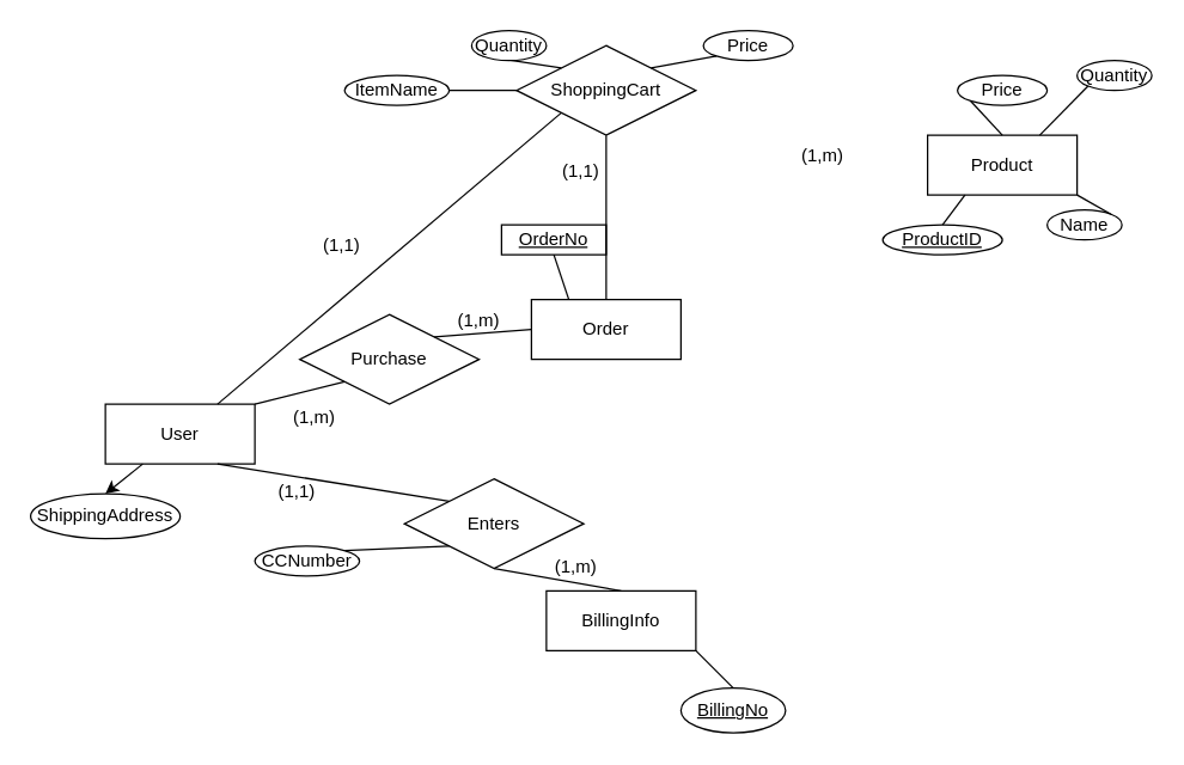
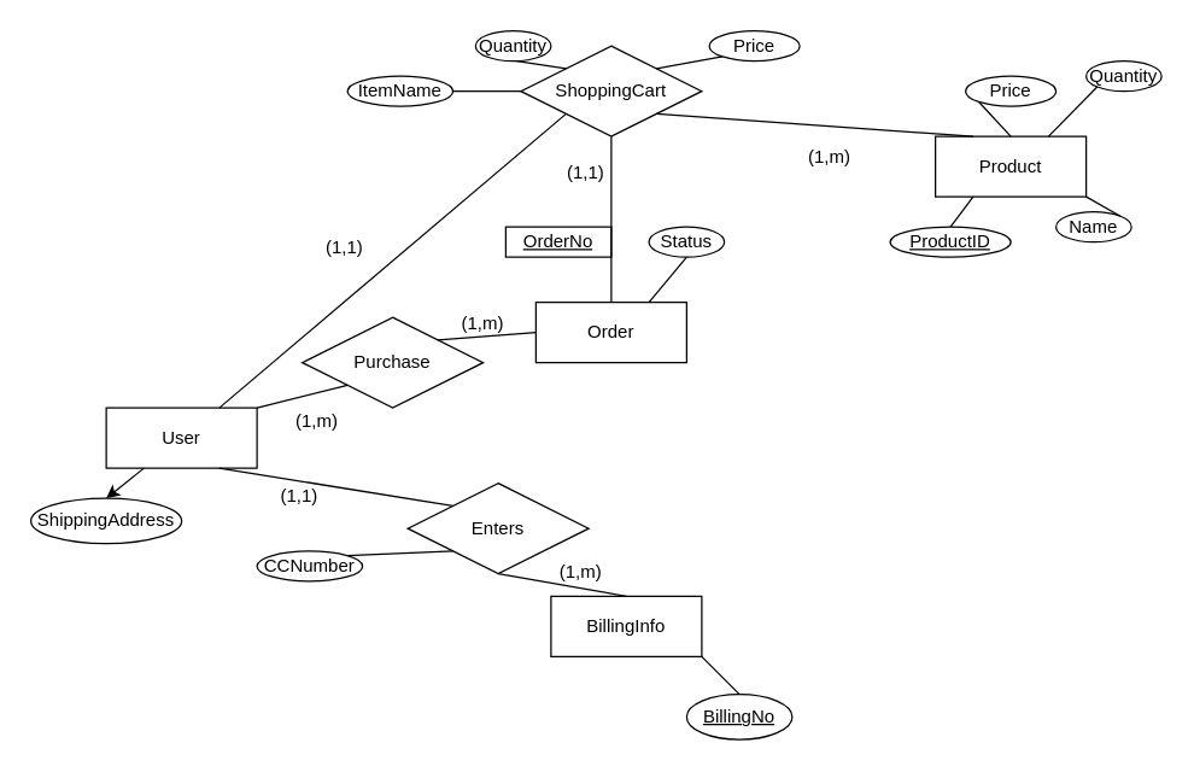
  <mxCell id="0" />
  <mxCell id="1" parent="0" />
  <mxCell id="2" value="Order" style="whiteSpace=wrap;html=1;align=center;" parent="1" vertex="1"><mxGeometry x="355" y="200" width="100" height="40" as="geometry" /></mxCell>
+ <mxCell id="3" value="" style="endArrow=none;html=1;rounded=0;entryX=0.75;entryY=0;entryDx=0;entryDy=0;exitX=0.5;exitY=1;exitDx=0;exitDy=0;" parent="1" source="4" target="2" edge="1"><mxGeometry relative="1" as="geometry"><mxPoint x="400" y="160" as="sourcePoint" /><mxPoint x="320" y="210" as="targetPoint" /></mxGeometry></mxCell>
+ <mxCell id="4" value="Status" style="ellipse;whiteSpace=wrap;html=1;align=center;" parent="1" vertex="1"><mxGeometry x="430" y="150" width="50" height="20" as="geometry" /></mxCell>
  <mxCell id="5" value="Purchase" style="shape=rhombus;perimeter=rhombusPerimeter;whiteSpace=wrap;html=1;align=center;" parent="1" vertex="1"><mxGeometry x="200" y="210" width="120" height="60" as="geometry" /></mxCell>
  <mxCell id="6" value="" style="endArrow=none;html=1;rounded=0;exitX=1;exitY=0;exitDx=0;exitDy=0;entryX=0;entryY=0.5;entryDx=0;entryDy=0;" parent="1" source="5" target="2" edge="1"><mxGeometry relative="1" as="geometry"><mxPoint x="270" y="260" as="sourcePoint" /><mxPoint x="430" y="260" as="targetPoint" /></mxGeometry></mxCell>
  <mxCell id="7" value="&lt;div&gt;User&lt;/div&gt;" style="whiteSpace=wrap;html=1;align=center;" parent="1" vertex="1"><mxGeometry x="70" y="270" width="100" height="40" as="geometry" /></mxCell>
  <mxCell id="8" value="" style="endArrow=none;html=1;rounded=0;entryX=0;entryY=1;entryDx=0;entryDy=0;exitX=1;exitY=0;exitDx=0;exitDy=0;" parent="1" source="7" target="5" edge="1"><mxGeometry relative="1" as="geometry"><mxPoint x="160" y="300" as="sourcePoint" /><mxPoint x="290" y="300" as="targetPoint" /></mxGeometry></mxCell>
  <mxCell id="9" value="Product" style="whiteSpace=wrap;html=1;align=center;" parent="1" vertex="1"><mxGeometry x="620" y="90" width="100" height="40" as="geometry" /></mxCell>
  <mxCell id="10" value="" style="endArrow=none;html=1;rounded=0;exitX=0.5;exitY=0;exitDx=0;exitDy=0;entryX=0;entryY=1;entryDx=0;entryDy=0;" parent="1" source="9" target="11" edge="1"><mxGeometry relative="1" as="geometry"><mxPoint x="650" y="70" as="sourcePoint" /><mxPoint x="660" y="50" as="targetPoint" /></mxGeometry></mxCell>
  <mxCell id="11" value="Price" style="ellipse;whiteSpace=wrap;html=1;align=center;" parent="1" vertex="1"><mxGeometry x="640" y="50" width="60" height="20" as="geometry" /></mxCell>
  <mxCell id="12" value="" style="endArrow=none;html=1;rounded=0;exitX=0.75;exitY=0;exitDx=0;exitDy=0;entryX=0;entryY=1;entryDx=0;entryDy=0;" parent="1" source="9" target="13" edge="1"><mxGeometry relative="1" as="geometry"><mxPoint x="600" y="160" as="sourcePoint" /><mxPoint x="730" y="60" as="targetPoint" /></mxGeometry></mxCell>
  <mxCell id="13" value="Quantity" style="ellipse;whiteSpace=wrap;html=1;align=center;" parent="1" vertex="1"><mxGeometry x="720" y="40" width="50" height="20" as="geometry" /></mxCell>
  <mxCell id="14" value="Name" style="ellipse;whiteSpace=wrap;html=1;align=center;" parent="1" vertex="1"><mxGeometry x="700" y="140" width="50" height="20" as="geometry" /></mxCell>
  <mxCell id="15" value="" style="endArrow=none;html=1;rounded=0;entryX=1;entryY=1;entryDx=0;entryDy=0;exitX=1;exitY=0;exitDx=0;exitDy=0;" parent="1" source="14" target="9" edge="1"><mxGeometry relative="1" as="geometry"><mxPoint x="480" y="160" as="sourcePoint" /><mxPoint x="640" y="160" as="targetPoint" /></mxGeometry></mxCell>
  <mxCell id="16" value="ProductID" style="ellipse;whiteSpace=wrap;html=1;align=center;fontStyle=4;" parent="1" vertex="1"><mxGeometry x="590" y="150" width="80" height="20" as="geometry" /></mxCell>
  <mxCell id="17" value="" style="endArrow=none;html=1;rounded=0;entryX=0.25;entryY=1;entryDx=0;entryDy=0;exitX=0.5;exitY=0;exitDx=0;exitDy=0;" parent="1" source="16" target="9" edge="1"><mxGeometry relative="1" as="geometry"><mxPoint x="500" y="150" as="sourcePoint" /><mxPoint x="660" y="150" as="targetPoint" /></mxGeometry></mxCell>
  <mxCell id="18" value="OrderNo" style="whiteSpace=wrap;html=1;align=center;fontStyle=4;rounded=0;" parent="1" vertex="1"><mxGeometry x="335" y="150" width="70" height="20" as="geometry" /></mxCell>
- <mxCell id="19" value="" style="endArrow=none;html=1;rounded=0;entryX=0.5;entryY=1;entryDx=0;entryDy=0;exitX=0.25;exitY=0;exitDx=0;exitDy=0;" parent="1" source="2" target="18" edge="1"><mxGeometry relative="1" as="geometry"><mxPoint x="210" y="180" as="sourcePoint" /><mxPoint x="370" y="180" as="targetPoint" /></mxGeometry></mxCell>
  <mxCell id="20" value="" style="endArrow=none;html=1;rounded=0;entryX=0.75;entryY=1;entryDx=0;entryDy=0;exitX=0;exitY=0;exitDx=0;exitDy=0;" parent="1" source="26" target="7" edge="1"><mxGeometry relative="1" as="geometry"><mxPoint x="160" y="350" as="sourcePoint" /><mxPoint x="140" y="250" as="targetPoint" /></mxGeometry></mxCell>
  <mxCell id="21" value="ShippingAddress" style="ellipse;whiteSpace=wrap;html=1;align=center;" parent="1" vertex="1"><mxGeometry x="20" y="330" width="100" height="30" as="geometry" /></mxCell>
  <mxCell id="22" value="" style="endArrow=classic;html=1;rounded=0;exitX=0.25;exitY=1;exitDx=0;exitDy=0;entryX=0.5;entryY=0;entryDx=0;entryDy=0;" parent="1" source="7" target="21" edge="1"><mxGeometry relative="1" as="geometry"><mxPoint x="120" y="320" as="sourcePoint" /><mxPoint x="280" y="320" as="targetPoint" /></mxGeometry></mxCell>
  <mxCell id="23" value="(1,m)" style="text;strokeColor=none;fillColor=none;spacingLeft=4;spacingRight=4;overflow=hidden;rotatable=0;points=[[0,0.5],[1,0.5]];portConstraint=eastwest;fontSize=12;" parent="1" vertex="1"><mxGeometry x="190" y="265" width="40" height="30" as="geometry" /></mxCell>
  <mxCell id="24" value="(1,m)" style="text;strokeColor=none;fillColor=none;spacingLeft=4;spacingRight=4;overflow=hidden;rotatable=0;points=[[0,0.5],[1,0.5]];portConstraint=eastwest;fontSize=12;" parent="1" vertex="1"><mxGeometry x="300" y="200" width="40" height="30" as="geometry" /></mxCell>
  <mxCell id="25" value="BillingInfo" style="whiteSpace=wrap;html=1;align=center;" parent="1" vertex="1"><mxGeometry x="365" y="395" width="100" height="40" as="geometry" /></mxCell>
  <mxCell id="26" value="Enters" style="shape=rhombus;perimeter=rhombusPerimeter;whiteSpace=wrap;html=1;align=center;" parent="1" vertex="1"><mxGeometry x="270" y="320" width="120" height="60" as="geometry" /></mxCell>
  <mxCell id="27" value="" style="endArrow=none;html=1;rounded=0;entryX=0.5;entryY=1;entryDx=0;entryDy=0;exitX=0.5;exitY=0;exitDx=0;exitDy=0;" parent="1" source="25" target="26" edge="1"><mxGeometry relative="1" as="geometry"><mxPoint x="70" y="410" as="sourcePoint" /><mxPoint x="230" y="410" as="targetPoint" /></mxGeometry></mxCell>
  <mxCell id="28" value="" style="endArrow=none;html=1;rounded=0;entryX=0;entryY=1;entryDx=0;entryDy=0;exitX=1;exitY=0;exitDx=0;exitDy=0;" parent="1" source="29" target="26" edge="1"><mxGeometry relative="1" as="geometry"><mxPoint x="80" y="460" as="sourcePoint" /><mxPoint x="200" y="510" as="targetPoint" /></mxGeometry></mxCell>
  <mxCell id="29" value="CCNumber" style="ellipse;whiteSpace=wrap;html=1;align=center;" parent="1" vertex="1"><mxGeometry x="170" y="365" width="70" height="20" as="geometry" /></mxCell>
  <mxCell id="30" value="(1,m)" style="text;strokeColor=none;fillColor=none;spacingLeft=4;spacingRight=4;overflow=hidden;rotatable=0;points=[[0,0.5],[1,0.5]];portConstraint=eastwest;fontSize=12;" parent="1" vertex="1"><mxGeometry x="365" y="365" width="40" height="30" as="geometry" /></mxCell>
  <mxCell id="31" value="(1,1)" style="text;strokeColor=none;fillColor=none;spacingLeft=4;spacingRight=4;overflow=hidden;rotatable=0;points=[[0,0.5],[1,0.5]];portConstraint=eastwest;fontSize=12;" parent="1" vertex="1"><mxGeometry x="180" y="315" width="40" height="30" as="geometry" /></mxCell>
  <mxCell id="32" value="BillingNo" style="ellipse;whiteSpace=wrap;html=1;align=center;fontStyle=4;" parent="1" vertex="1"><mxGeometry x="455" y="460" width="70" height="30" as="geometry" /></mxCell>
  <mxCell id="33" value="" style="endArrow=none;html=1;rounded=0;exitX=1;exitY=1;exitDx=0;exitDy=0;entryX=0.5;entryY=0;entryDx=0;entryDy=0;" parent="1" source="25" target="32" edge="1"><mxGeometry relative="1" as="geometry"><mxPoint x="310" y="440" as="sourcePoint" /><mxPoint x="470" y="440" as="targetPoint" /></mxGeometry></mxCell>
  <mxCell id="34" value="" style="endArrow=none;html=1;rounded=0;exitX=0.75;exitY=0;exitDx=0;exitDy=0;entryX=0;entryY=1;entryDx=0;entryDy=0;" parent="1" source="7" target="35" edge="1"><mxGeometry relative="1" as="geometry"><mxPoint x="210" y="70" as="sourcePoint" /><mxPoint x="340" y="90" as="targetPoint" /></mxGeometry></mxCell>
  <mxCell id="35" value="ShoppingCart" style="shape=rhombus;perimeter=rhombusPerimeter;whiteSpace=wrap;html=1;align=center;" parent="1" vertex="1"><mxGeometry x="345" y="30" width="120" height="60" as="geometry" /></mxCell>
+ <mxCell id="36" value="" style="endArrow=none;html=1;rounded=0;exitX=1;exitY=1;exitDx=0;exitDy=0;entryX=0.25;entryY=0;entryDx=0;entryDy=0;" parent="1" source="35" target="9" edge="1"><mxGeometry relative="1" as="geometry"><mxPoint x="660" y="160" as="sourcePoint" /><mxPoint x="820" y="160" as="targetPoint" /></mxGeometry></mxCell>
  <mxCell id="37" value="" style="endArrow=none;html=1;rounded=0;exitX=1;exitY=0;exitDx=0;exitDy=0;entryX=0;entryY=1;entryDx=0;entryDy=0;" parent="1" source="35" target="38" edge="1"><mxGeometry relative="1" as="geometry"><mxPoint x="440" y="50" as="sourcePoint" /><mxPoint x="690" y="230" as="targetPoint" /></mxGeometry></mxCell>
  <mxCell id="38" value="Price" style="ellipse;whiteSpace=wrap;html=1;align=center;" parent="1" vertex="1"><mxGeometry x="470" y="20" width="60" height="20" as="geometry" /></mxCell>
  <mxCell id="39" value="" style="endArrow=none;html=1;rounded=0;exitX=0;exitY=0;exitDx=0;exitDy=0;entryX=0;entryY=1;entryDx=0;entryDy=0;" parent="1" source="35" target="40" edge="1"><mxGeometry relative="1" as="geometry"><mxPoint x="415" y="50" as="sourcePoint" /><mxPoint x="400" y="20" as="targetPoint" /></mxGeometry></mxCell>
  <mxCell id="40" value="Quantity" style="ellipse;whiteSpace=wrap;html=1;align=center;" parent="1" vertex="1"><mxGeometry x="315" y="20" width="50" height="20" as="geometry" /></mxCell>
  <mxCell id="41" value="" style="endArrow=none;html=1;rounded=0;entryX=0;entryY=0.5;entryDx=0;entryDy=0;exitX=1;exitY=0.5;exitDx=0;exitDy=0;" parent="1" source="42" target="35" edge="1"><mxGeometry relative="1" as="geometry"><mxPoint x="250" y="60" as="sourcePoint" /><mxPoint x="320" y="60" as="targetPoint" /></mxGeometry></mxCell>
  <mxCell id="42" value="ItemName" style="ellipse;whiteSpace=wrap;html=1;align=center;" parent="1" vertex="1"><mxGeometry x="230" y="50" width="70" height="20" as="geometry" /></mxCell>
  <mxCell id="43" value="(1,1)" style="text;strokeColor=none;fillColor=none;spacingLeft=4;spacingRight=4;overflow=hidden;rotatable=0;points=[[0,0.5],[1,0.5]];portConstraint=eastwest;fontSize=12;" parent="1" vertex="1"><mxGeometry x="210" y="150" width="40" height="30" as="geometry" /></mxCell>
  <mxCell id="44" value="(1,m)" style="text;strokeColor=none;fillColor=none;spacingLeft=4;spacingRight=4;overflow=hidden;rotatable=0;points=[[0,0.5],[1,0.5]];portConstraint=eastwest;fontSize=12;" parent="1" vertex="1"><mxGeometry x="530" y="90" width="40" height="30" as="geometry" /></mxCell>
  <mxCell id="45" value="" style="endArrow=none;html=1;rounded=0;entryX=0.5;entryY=0;entryDx=0;entryDy=0;exitX=0.5;exitY=1;exitDx=0;exitDy=0;" parent="1" source="35" target="2" edge="1"><mxGeometry relative="1" as="geometry"><mxPoint x="280" y="110" as="sourcePoint" /><mxPoint x="440" y="110" as="targetPoint" /></mxGeometry></mxCell>
  <mxCell id="46" value="(1,1)" style="text;strokeColor=none;fillColor=none;spacingLeft=4;spacingRight=4;overflow=hidden;rotatable=0;points=[[0,0.5],[1,0.5]];portConstraint=eastwest;fontSize=12;" parent="1" vertex="1"><mxGeometry x="370" y="100" width="40" height="30" as="geometry" /></mxCell>
